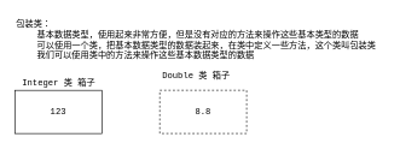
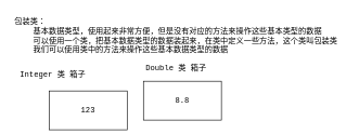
  <mxCell id="0" />
  <mxCell id="1" parent="0" />
  <mxCell id="2" value="包装类：&lt;br&gt;&amp;nbsp; &amp;nbsp; 基本数据类型，使用起来非常方便，但是没有对应的方法来操作这些基本类型的数据&lt;br&gt;&amp;nbsp; &amp;nbsp; 可以使用一个类，把基本数据类型的数据装起来，在类中定义一些方法，这个类叫包装类&lt;br&gt;&amp;nbsp; &amp;nbsp; 我们可以使用类中的方法来操作这些基本数据类型的数据" style="text;html=1;align=left;verticalAlign=top;resizable=0;points=[];autosize=1;fontFamily=Courier New;" vertex="1" parent="1"><mxGeometry x="20" y="20" width="510" height="60" as="geometry" /></mxCell>
- <mxCell id="3" value="123" style="rounded=0;whiteSpace=wrap;html=1;fontFamily=Courier New;" vertex="1" parent="1"><mxGeometry x="20" y="125" width="120" height="60" as="geometry" /></mxCell>
+ <mxCell id="3" value="123" style="rounded=0;whiteSpace=wrap;html=1;fontFamily=Courier New;" vertex="1" parent="1"><mxGeometry x="75" y="140" width="120" height="60" as="geometry" /></mxCell>
  <mxCell id="4" value="Integer 类 箱子" style="text;html=1;align=center;verticalAlign=middle;resizable=0;points=[];autosize=1;fontFamily=Courier New;" vertex="1" parent="1"><mxGeometry x="20" y="105" width="120" height="20" as="geometry" /></mxCell>
  <mxCell id="5" value="Double&amp;nbsp;类 箱子" style="text;html=1;align=center;verticalAlign=middle;resizable=0;points=[];autosize=1;fontFamily=Courier New;" vertex="1" parent="1"><mxGeometry x="215" y="95" width="110" height="20" as="geometry" /></mxCell>
- <mxCell id="6" value="8.8" style="rounded=0;whiteSpace=wrap;html=1;fontFamily=Courier New;dashed=1;" vertex="1" parent="1"><mxGeometry x="220" y="125" width="120" height="60" as="geometry" /></mxCell>
+ <mxCell id="6" value="8.8" style="rounded=0;whiteSpace=wrap;html=1;fontFamily=Courier New;" vertex="1" parent="1"><mxGeometry x="220" y="125" width="120" height="60" as="geometry" /></mxCell>
